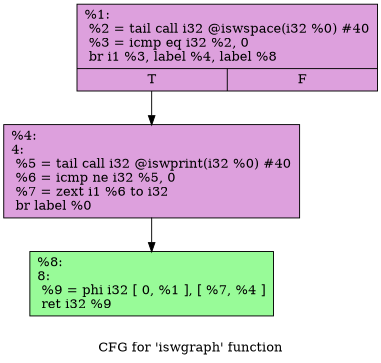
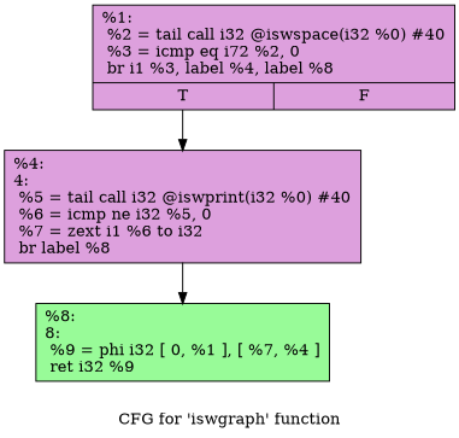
  digraph {
    label="CFG for 'iswgraph' function"
    node [fillcolor=plum shape=record style=filled]
-   n1 [label="{%1:\l  %2 = tail call i32 @iswspace(i32 %0) #40\l  %3 = icmp eq i32 %2, 0\l  br i1 %3, label %4, label %8\l|{<s0>T|<s1>F}}"]
-   n2 [label="{%4:\l4:                                                \l  %5 = tail call i32 @iswprint(i32 %0) #40\l  %6 = icmp ne i32 %5, 0\l  %7 = zext i1 %6 to i32\l  br label %0\l}"]
+   n1 [label="{%1:\l  %2 = tail call i32 @iswspace(i32 %0) #40\l  %3 = icmp eq i72 %2, 0\l  br i1 %3, label %4, label %8\l|{<s0>T|<s1>F}}"]
+   n2 [label="{%4:\l4:                                                \l  %5 = tail call i32 @iswprint(i32 %0) #40\l  %6 = icmp ne i32 %5, 0\l  %7 = zext i1 %6 to i32\l  br label %8\l}"]
    n3 [fillcolor=palegreen label="{%8:\l8:                                                \l  %9 = phi i32 [ 0, %1 ], [ %7, %4 ]\l  ret i32 %9\l}"]
    n1 -> n2 [tailport=s0]
    n2 -> n3
  }
